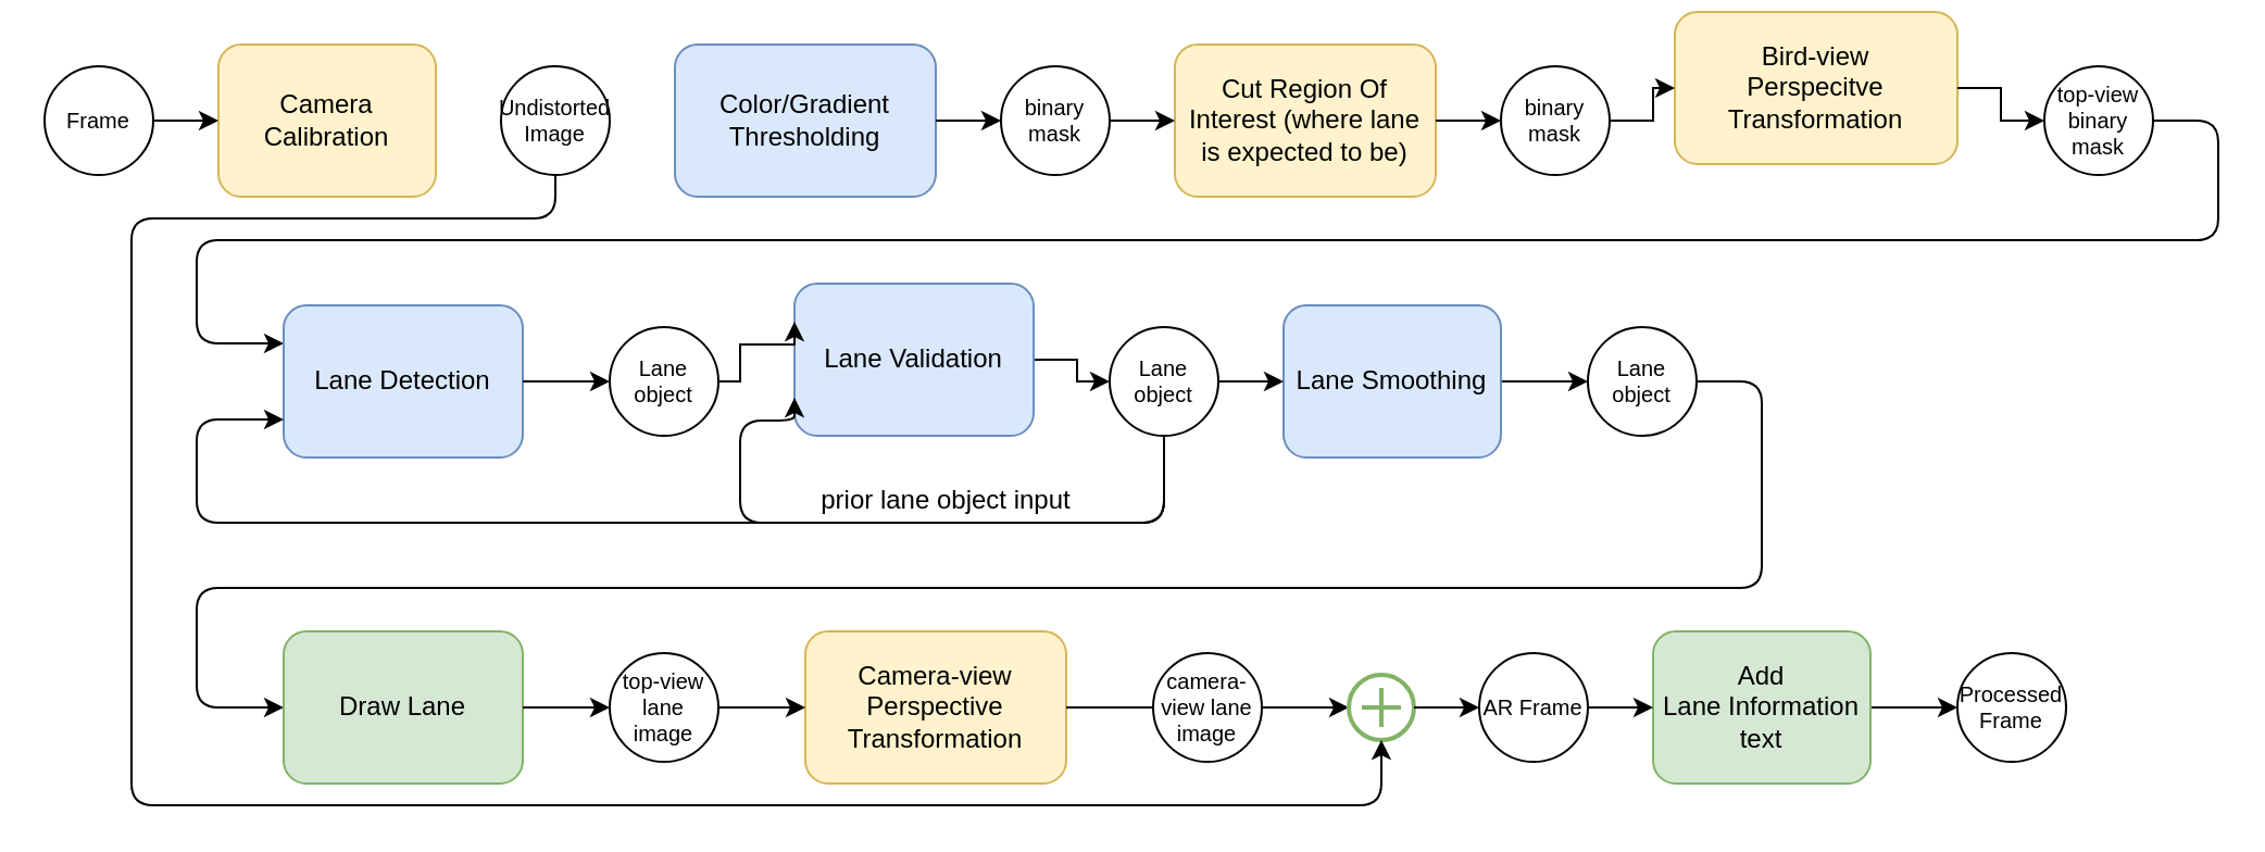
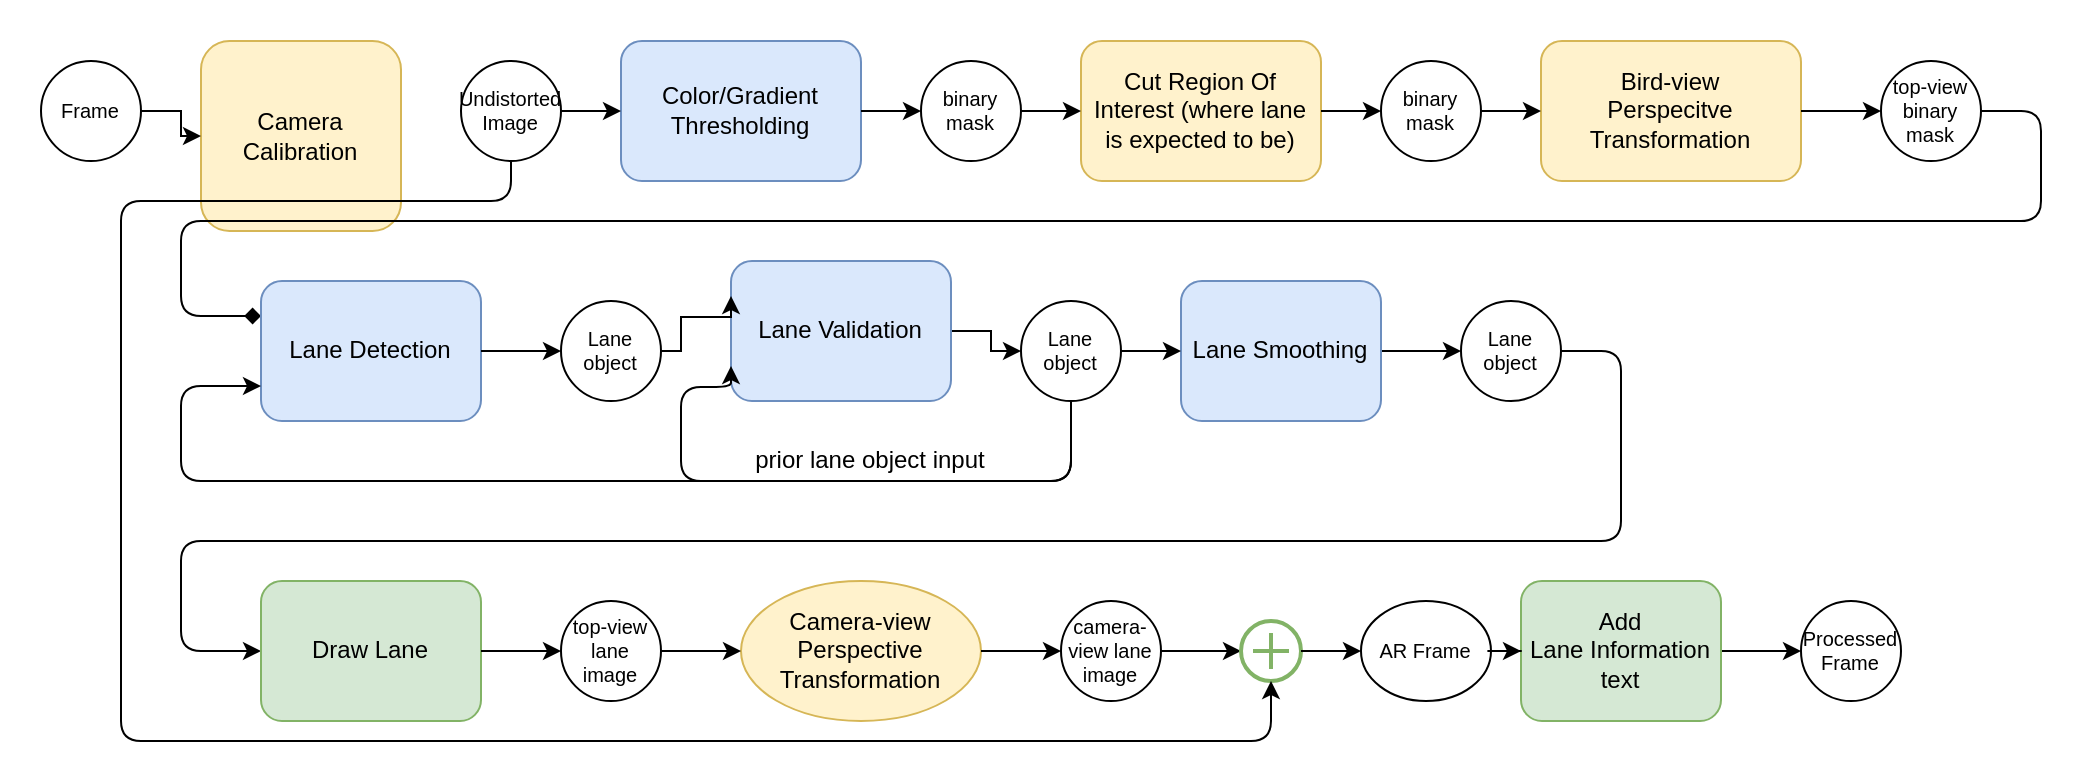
  <mxCell id="0" />
  <mxCell id="1" parent="0" />
  <mxCell id="2" value="Frame" style="ellipse;whiteSpace=wrap;html=1;aspect=fixed;fontSize=10;" vertex="1" parent="1"><mxGeometry x="20" y="30" width="50" height="50" as="geometry" /></mxCell>
- <mxCell id="3" value="Camera Calibration" style="rounded=1;whiteSpace=wrap;html=1;fillColor=#fff2cc;strokeColor=#d6b656;" vertex="1" parent="1"><mxGeometry x="100" y="20" width="100" height="70" as="geometry" /></mxCell>
+ <mxCell id="3" value="Camera Calibration" style="rounded=1;whiteSpace=wrap;html=1;fillColor=#fff2cc;strokeColor=#d6b656;" vertex="1" parent="1"><mxGeometry x="100" y="20" width="100" height="95" as="geometry" /></mxCell>
  <mxCell id="4" value="" style="edgeStyle=orthogonalEdgeStyle;rounded=0;orthogonalLoop=1;jettySize=auto;html=1;" edge="1" parent="1" source="2" target="3"><mxGeometry relative="1" as="geometry" /></mxCell>
  <mxCell id="5" value="Undistorted Image" style="ellipse;whiteSpace=wrap;html=1;aspect=fixed;fontSize=10;" vertex="1" parent="1"><mxGeometry x="230" y="30" width="50" height="50" as="geometry" /></mxCell>
  <mxCell id="6" value="Color/Gradient Thresholding" style="rounded=1;whiteSpace=wrap;html=1;fillColor=#dae8fc;strokeColor=#6c8ebf;" vertex="1" parent="1"><mxGeometry x="310" y="20" width="120" height="70" as="geometry" /></mxCell>
+ <mxCell id="7" value="" style="edgeStyle=orthogonalEdgeStyle;rounded=0;orthogonalLoop=1;jettySize=auto;html=1;" edge="1" parent="1" source="5" target="6"><mxGeometry relative="1" as="geometry" /></mxCell>
  <mxCell id="8" value="binary&lt;br style=&quot;font-size: 10px;&quot;&gt;mask" style="ellipse;whiteSpace=wrap;html=1;aspect=fixed;fontSize=10;" vertex="1" parent="1"><mxGeometry x="460" y="30" width="50" height="50" as="geometry" /></mxCell>
  <mxCell id="9" value="" style="edgeStyle=orthogonalEdgeStyle;rounded=0;orthogonalLoop=1;jettySize=auto;html=1;" edge="1" parent="1" source="6" target="8"><mxGeometry relative="1" as="geometry" /></mxCell>
  <mxCell id="10" value="Cut Region Of Interest (where lane is expected to be)" style="rounded=1;whiteSpace=wrap;html=1;fillColor=#fff2cc;strokeColor=#d6b656;" vertex="1" parent="1"><mxGeometry x="540" y="20" width="120" height="70" as="geometry" /></mxCell>
  <mxCell id="11" value="" style="edgeStyle=orthogonalEdgeStyle;rounded=0;orthogonalLoop=1;jettySize=auto;html=1;" edge="1" parent="1" source="8" target="10"><mxGeometry relative="1" as="geometry" /></mxCell>
  <mxCell id="12" value="binary&lt;br style=&quot;font-size: 10px;&quot;&gt;mask" style="ellipse;whiteSpace=wrap;html=1;aspect=fixed;fontSize=10;" vertex="1" parent="1"><mxGeometry x="690" y="30" width="50" height="50" as="geometry" /></mxCell>
  <mxCell id="13" value="" style="edgeStyle=orthogonalEdgeStyle;rounded=0;orthogonalLoop=1;jettySize=auto;html=1;" edge="1" parent="1" source="10" target="12"><mxGeometry relative="1" as="geometry" /></mxCell>
- <mxCell id="14" value="Bird-view &lt;br&gt;Perspecitve Transformation" style="rounded=1;whiteSpace=wrap;html=1;fillColor=#fff2cc;strokeColor=#d6b656;" vertex="1" parent="1"><mxGeometry x="770" y="5" width="130" height="70" as="geometry" /></mxCell>
+ <mxCell id="14" value="Bird-view &lt;br&gt;Perspecitve Transformation" style="rounded=1;whiteSpace=wrap;html=1;fillColor=#fff2cc;strokeColor=#d6b656;" vertex="1" parent="1"><mxGeometry x="770" y="20" width="130" height="70" as="geometry" /></mxCell>
  <mxCell id="15" value="" style="edgeStyle=orthogonalEdgeStyle;rounded=0;orthogonalLoop=1;jettySize=auto;html=1;" edge="1" parent="1" source="12" target="14"><mxGeometry relative="1" as="geometry" /></mxCell>
- <mxCell id="16" style="edgeStyle=orthogonalEdgeStyle;rounded=1;orthogonalLoop=1;jettySize=auto;html=1;entryX=0;entryY=0.25;entryDx=0;entryDy=0;exitX=1;exitY=0.5;exitDx=0;exitDy=0;" edge="1" parent="1" source="17" target="19"><mxGeometry relative="1" as="geometry"><mxPoint x="60" y="158" as="targetPoint" /><Array as="points"><mxPoint x="1020" y="55" /><mxPoint x="1020" y="110" /><mxPoint x="90" y="110" /><mxPoint x="90" y="158" /></Array></mxGeometry></mxCell>
+ <mxCell id="16" style="edgeStyle=orthogonalEdgeStyle;rounded=1;orthogonalLoop=1;jettySize=auto;html=1;entryX=0;entryY=0.25;entryDx=0;entryDy=0;exitX=1;exitY=0.5;exitDx=0;exitDy=0;endArrow=diamond;" edge="1" parent="1" source="17" target="19"><mxGeometry relative="1" as="geometry"><mxPoint x="60" y="158" as="targetPoint" /><Array as="points"><mxPoint x="1020" y="55" /><mxPoint x="1020" y="110" /><mxPoint x="90" y="110" /><mxPoint x="90" y="158" /></Array></mxGeometry></mxCell>
  <mxCell id="17" value="top-view binary&lt;br style=&quot;font-size: 10px;&quot;&gt;mask" style="ellipse;whiteSpace=wrap;html=1;aspect=fixed;fontSize=10;" vertex="1" parent="1"><mxGeometry x="940" y="30" width="50" height="50" as="geometry" /></mxCell>
  <mxCell id="18" value="" style="edgeStyle=orthogonalEdgeStyle;rounded=0;orthogonalLoop=1;jettySize=auto;html=1;" edge="1" parent="1" source="14" target="17"><mxGeometry relative="1" as="geometry" /></mxCell>
  <mxCell id="19" value="Lane Detection" style="rounded=1;whiteSpace=wrap;html=1;fillColor=#dae8fc;strokeColor=#6c8ebf;" vertex="1" parent="1"><mxGeometry x="130" y="140" width="110" height="70" as="geometry" /></mxCell>
  <mxCell id="20" value="Lane object" style="ellipse;whiteSpace=wrap;html=1;aspect=fixed;fontSize=10;" vertex="1" parent="1"><mxGeometry x="280" y="150" width="50" height="50" as="geometry" /></mxCell>
  <mxCell id="21" value="" style="edgeStyle=orthogonalEdgeStyle;rounded=0;orthogonalLoop=1;jettySize=auto;html=1;" edge="1" parent="1" source="19" target="20"><mxGeometry relative="1" as="geometry" /></mxCell>
  <mxCell id="22" value="" style="edgeStyle=orthogonalEdgeStyle;rounded=0;orthogonalLoop=1;jettySize=auto;html=1;" edge="1" parent="1" source="23" target="27"><mxGeometry relative="1" as="geometry" /></mxCell>
  <mxCell id="23" value="Lane Validation" style="rounded=1;whiteSpace=wrap;html=1;fillColor=#dae8fc;strokeColor=#6c8ebf;" vertex="1" parent="1"><mxGeometry x="365" y="130" width="110" height="70" as="geometry" /></mxCell>
  <mxCell id="24" value="" style="edgeStyle=orthogonalEdgeStyle;rounded=0;orthogonalLoop=1;jettySize=auto;html=1;entryX=0;entryY=0.25;entryDx=0;entryDy=0;" edge="1" parent="1" source="20" target="23"><mxGeometry relative="1" as="geometry"><Array as="points"><mxPoint x="340" y="175" /><mxPoint x="340" y="158" /></Array></mxGeometry></mxCell>
  <mxCell id="25" style="edgeStyle=orthogonalEdgeStyle;rounded=1;orthogonalLoop=1;jettySize=auto;html=1;entryX=0;entryY=0.75;entryDx=0;entryDy=0;" edge="1" parent="1" source="27" target="19"><mxGeometry relative="1" as="geometry"><Array as="points"><mxPoint x="535" y="240" /><mxPoint x="90" y="240" /><mxPoint x="90" y="193" /></Array></mxGeometry></mxCell>
  <mxCell id="26" style="edgeStyle=orthogonalEdgeStyle;rounded=1;orthogonalLoop=1;jettySize=auto;html=1;entryX=0;entryY=0.75;entryDx=0;entryDy=0;exitX=0.5;exitY=1;exitDx=0;exitDy=0;" edge="1" parent="1" source="27" target="23"><mxGeometry relative="1" as="geometry"><Array as="points"><mxPoint x="535" y="240" /><mxPoint x="340" y="240" /><mxPoint x="340" y="193" /></Array></mxGeometry></mxCell>
  <mxCell id="27" value="Lane object" style="ellipse;whiteSpace=wrap;html=1;aspect=fixed;fontSize=10;" vertex="1" parent="1"><mxGeometry x="510" y="150" width="50" height="50" as="geometry" /></mxCell>
  <mxCell id="28" value="prior lane object input" style="text;html=1;strokeColor=none;fillColor=none;align=center;verticalAlign=middle;whiteSpace=wrap;rounded=0;" vertex="1" parent="1"><mxGeometry x="350" y="220" width="170" height="20" as="geometry" /></mxCell>
  <mxCell id="29" value="" style="edgeStyle=orthogonalEdgeStyle;rounded=0;orthogonalLoop=1;jettySize=auto;html=1;" edge="1" parent="1" source="30" target="33"><mxGeometry relative="1" as="geometry" /></mxCell>
  <mxCell id="30" value="Lane Smoothing" style="rounded=1;whiteSpace=wrap;html=1;fillColor=#dae8fc;strokeColor=#6c8ebf;" vertex="1" parent="1"><mxGeometry x="590" y="140" width="100" height="70" as="geometry" /></mxCell>
  <mxCell id="31" value="" style="edgeStyle=orthogonalEdgeStyle;rounded=0;orthogonalLoop=1;jettySize=auto;html=1;" edge="1" parent="1" source="27" target="30"><mxGeometry relative="1" as="geometry" /></mxCell>
  <mxCell id="32" style="edgeStyle=orthogonalEdgeStyle;rounded=1;orthogonalLoop=1;jettySize=auto;html=1;entryX=0;entryY=0.5;entryDx=0;entryDy=0;exitX=1;exitY=0.5;exitDx=0;exitDy=0;" edge="1" parent="1" source="33" target="34"><mxGeometry relative="1" as="geometry"><Array as="points"><mxPoint x="810" y="175" /><mxPoint x="810" y="270" /><mxPoint x="90" y="270" /><mxPoint x="90" y="325" /></Array></mxGeometry></mxCell>
  <mxCell id="33" value="Lane object" style="ellipse;whiteSpace=wrap;html=1;aspect=fixed;fontSize=10;" vertex="1" parent="1"><mxGeometry x="730" y="150" width="50" height="50" as="geometry" /></mxCell>
  <mxCell id="34" value="Draw Lane" style="rounded=1;whiteSpace=wrap;html=1;fillColor=#d5e8d4;strokeColor=#82b366;" vertex="1" parent="1"><mxGeometry x="130" y="290" width="110" height="70" as="geometry" /></mxCell>
  <mxCell id="35" value="top-view lane image" style="ellipse;whiteSpace=wrap;html=1;aspect=fixed;fontSize=10;" vertex="1" parent="1"><mxGeometry x="280" y="300" width="50" height="50" as="geometry" /></mxCell>
  <mxCell id="36" value="" style="edgeStyle=orthogonalEdgeStyle;rounded=0;orthogonalLoop=1;jettySize=auto;html=1;" edge="1" parent="1" source="34" target="35"><mxGeometry relative="1" as="geometry" /></mxCell>
- <mxCell id="37" value="Camera-view Perspective Transformation" style="rounded=1;whiteSpace=wrap;html=1;fillColor=#fff2cc;strokeColor=#d6b656;" vertex="1" parent="1"><mxGeometry x="370" y="290" width="120" height="70" as="geometry" /></mxCell>
+ <mxCell id="37" value="Camera-view Perspective Transformation" style="ellipse;whiteSpace=wrap;html=1;fillColor=#fff2cc;strokeColor=#d6b656;" vertex="1" parent="1"><mxGeometry x="370" y="290" width="120" height="70" as="geometry" /></mxCell>
  <mxCell id="38" value="" style="edgeStyle=orthogonalEdgeStyle;rounded=0;orthogonalLoop=1;jettySize=auto;html=1;" edge="1" parent="1" source="35" target="37"><mxGeometry relative="1" as="geometry" /></mxCell>
  <mxCell id="39" style="edgeStyle=orthogonalEdgeStyle;rounded=0;orthogonalLoop=1;jettySize=auto;html=1;" edge="1" parent="1" source="40" target="42"><mxGeometry relative="1" as="geometry" /></mxCell>
  <mxCell id="40" value="camera-view lane image" style="ellipse;whiteSpace=wrap;html=1;aspect=fixed;fontSize=10;" vertex="1" parent="1"><mxGeometry x="530" y="300" width="50" height="50" as="geometry" /></mxCell>
- <mxCell id="41" value="" style="edgeStyle=orthogonalEdgeStyle;rounded=0;orthogonalLoop=1;jettySize=auto;html=1;endArrow=none;" edge="1" parent="1" source="37" target="40"><mxGeometry relative="1" as="geometry" /></mxCell>
+ <mxCell id="41" value="" style="edgeStyle=orthogonalEdgeStyle;rounded=0;orthogonalLoop=1;jettySize=auto;html=1;" edge="1" parent="1" source="37" target="40"><mxGeometry relative="1" as="geometry" /></mxCell>
  <mxCell id="42" value="" style="html=1;verticalLabelPosition=bottom;align=center;labelBackgroundColor=#ffffff;verticalAlign=top;strokeWidth=2;shadow=0;dashed=0;shape=mxgraph.ios7.icons.add;fillColor=none;strokeColor=#82b366;" vertex="1" parent="1"><mxGeometry x="620" y="310" width="30" height="30" as="geometry" /></mxCell>
- <mxCell id="43" value="AR Frame" style="ellipse;whiteSpace=wrap;html=1;aspect=fixed;strokeColor=#000000;fontSize=10;" vertex="1" parent="1"><mxGeometry x="680" y="300" width="50" height="50" as="geometry" /></mxCell>
+ <mxCell id="43" value="AR Frame" style="ellipse;whiteSpace=wrap;html=1;aspect=fixed;strokeColor=#000000;fontSize=10;" vertex="1" parent="1"><mxGeometry x="680" y="300" width="65" height="50" as="geometry" /></mxCell>
  <mxCell id="44" value="" style="edgeStyle=orthogonalEdgeStyle;rounded=1;jumpStyle=arc;orthogonalLoop=1;jettySize=auto;html=1;" edge="1" parent="1" source="42" target="43"><mxGeometry relative="1" as="geometry" /></mxCell>
  <mxCell id="45" style="edgeStyle=orthogonalEdgeStyle;rounded=1;orthogonalLoop=1;jettySize=auto;html=1;noJump=0;jumpStyle=arc;jumpSize=10;" edge="1" parent="1" source="5" target="42"><mxGeometry relative="1" as="geometry"><Array as="points"><mxPoint x="255" y="100" /><mxPoint x="60" y="100" /><mxPoint x="60" y="370" /><mxPoint x="635" y="370" /></Array></mxGeometry></mxCell>
  <mxCell id="46" value="" style="edgeStyle=orthogonalEdgeStyle;rounded=1;jumpStyle=arc;jumpSize=10;orthogonalLoop=1;jettySize=auto;html=1;" edge="1" parent="1" source="47" target="49"><mxGeometry relative="1" as="geometry" /></mxCell>
  <mxCell id="47" value="Add &lt;br&gt;Lane Information text" style="rounded=1;whiteSpace=wrap;html=1;strokeColor=#82b366;fillColor=#d5e8d4;" vertex="1" parent="1"><mxGeometry x="760" y="290" width="100" height="70" as="geometry" /></mxCell>
  <mxCell id="48" value="" style="edgeStyle=orthogonalEdgeStyle;rounded=1;jumpStyle=arc;jumpSize=10;orthogonalLoop=1;jettySize=auto;html=1;" edge="1" parent="1" source="43" target="47"><mxGeometry relative="1" as="geometry" /></mxCell>
  <mxCell id="49" value="Processed Frame" style="ellipse;whiteSpace=wrap;html=1;aspect=fixed;strokeColor=#000000;fontSize=10;" vertex="1" parent="1"><mxGeometry x="900" y="300" width="50" height="50" as="geometry" /></mxCell>
